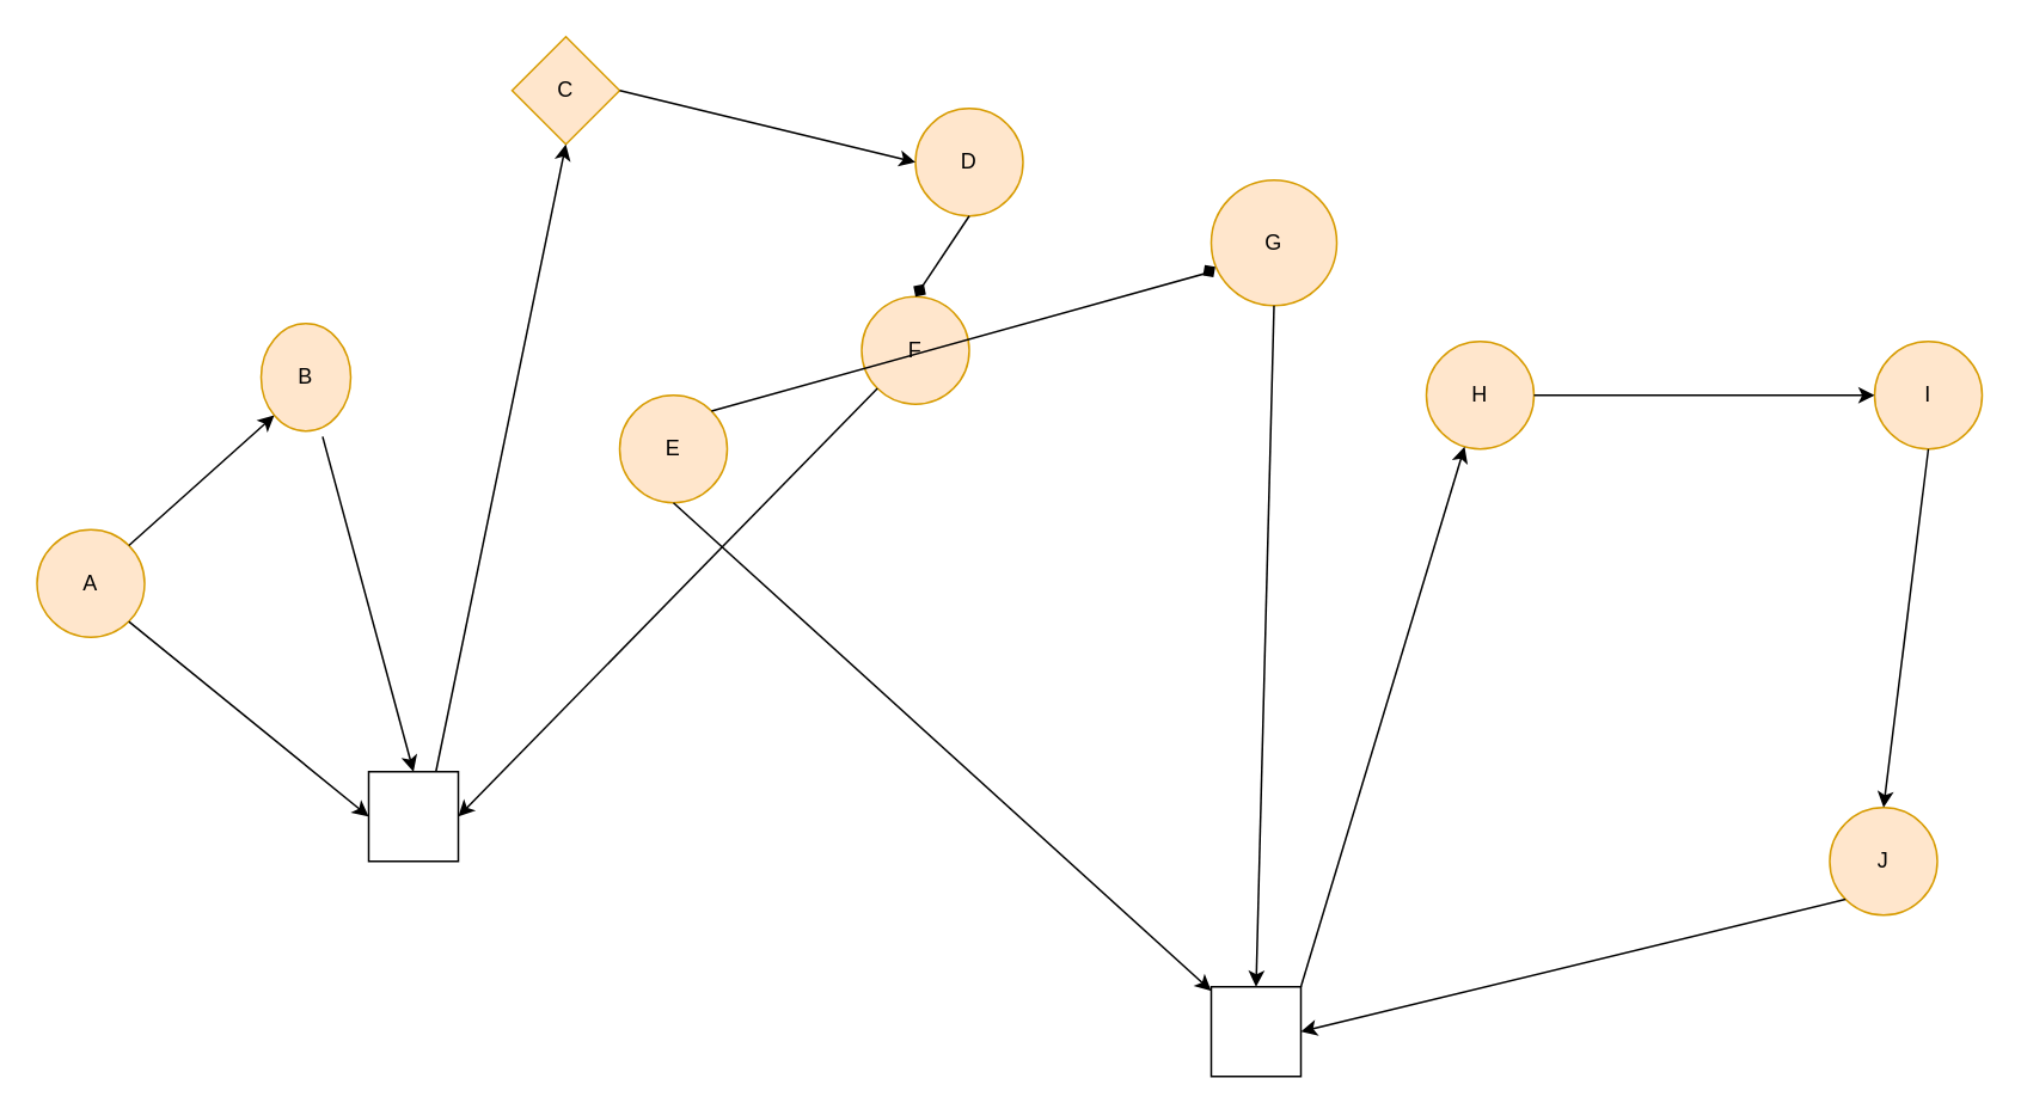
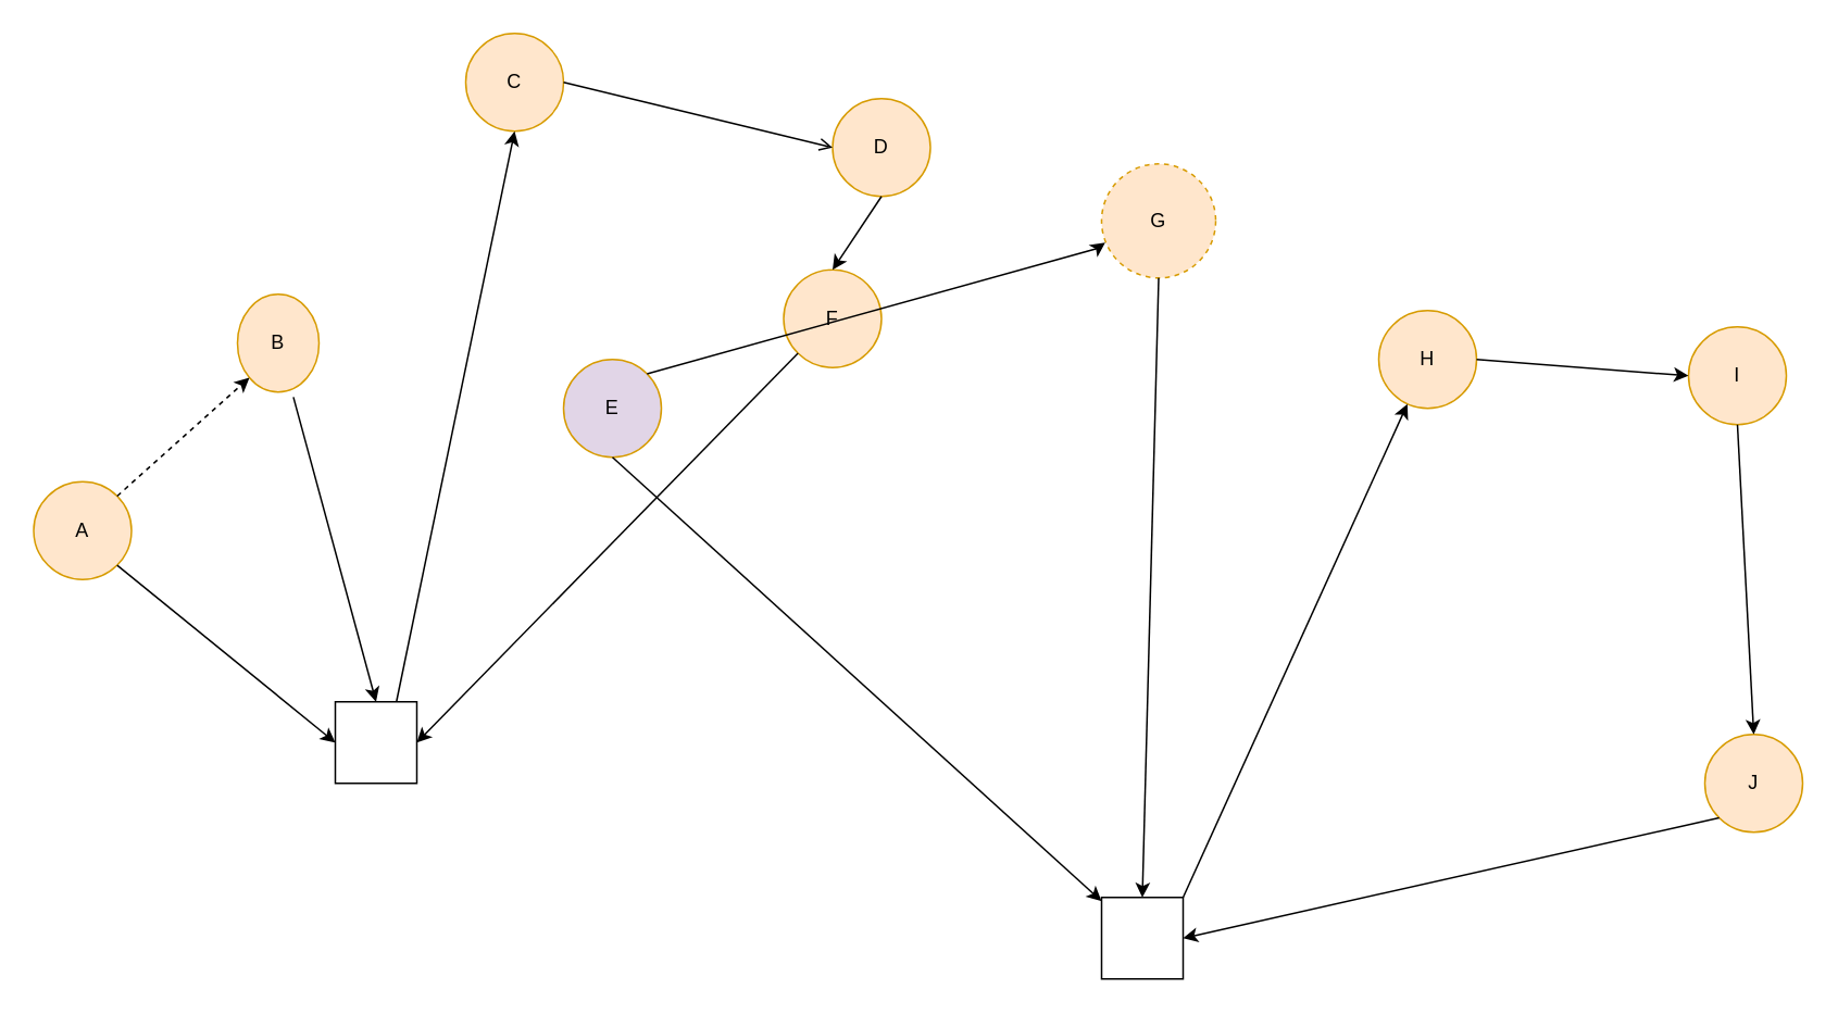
  <mxCell id="0" />
  <mxCell id="1" parent="0" />
- <mxCell id="2" value="H" style="ellipse;whiteSpace=wrap;html=1;aspect=fixed;fillColor=#ffe6cc;strokeColor=#d79b00;" vertex="1" parent="1"><mxGeometry x="795" y="190" width="60" height="60" as="geometry" /></mxCell>
+ <mxCell id="2" value="H" style="ellipse;whiteSpace=wrap;html=1;aspect=fixed;fillColor=#ffe6cc;strokeColor=#d79b00;" vertex="1" parent="1"><mxGeometry x="845" y="190" width="60" height="60" as="geometry" /></mxCell>
  <mxCell id="3" value="D" style="ellipse;whiteSpace=wrap;html=1;aspect=fixed;fillColor=#ffe6cc;strokeColor=#d79b00;" vertex="1" parent="1"><mxGeometry x="510" y="60" width="60" height="60" as="geometry" /></mxCell>
- <mxCell id="4" value="G" style="ellipse;whiteSpace=wrap;html=1;aspect=fixed;fillColor=#ffe6cc;strokeColor=#d79b00;" vertex="1" parent="1"><mxGeometry x="675" y="100" width="70" height="70" as="geometry" /></mxCell>
- <mxCell id="5" value="C" style="rhombus;whiteSpace=wrap;html=1;aspect=fixed;fillColor=#ffe6cc;strokeColor=#d79b00;" vertex="1" parent="1"><mxGeometry x="285" y="20" width="60" height="60" as="geometry" /></mxCell>
+ <mxCell id="4" value="G" style="ellipse;whiteSpace=wrap;html=1;aspect=fixed;fillColor=#ffe6cc;strokeColor=#d79b00;dashed=1;" vertex="1" parent="1"><mxGeometry x="675" y="100" width="70" height="70" as="geometry" /></mxCell>
+ <mxCell id="5" value="C" style="ellipse;whiteSpace=wrap;html=1;aspect=fixed;fillColor=#ffe6cc;strokeColor=#d79b00;" vertex="1" parent="1"><mxGeometry x="285" y="20" width="60" height="60" as="geometry" /></mxCell>
  <mxCell id="6" value="A" style="ellipse;whiteSpace=wrap;html=1;aspect=fixed;fillColor=#ffe6cc;strokeColor=#d79b00;" vertex="1" parent="1"><mxGeometry x="20" y="295" width="60" height="60" as="geometry" /></mxCell>
  <mxCell id="7" value="B" style="ellipse;whiteSpace=wrap;html=1;aspect=fixed;fillColor=#ffe6cc;strokeColor=#d79b00;" vertex="1" parent="1"><mxGeometry x="145" y="180" width="50" height="60" as="geometry" /></mxCell>
- <mxCell id="8" value="I" style="ellipse;whiteSpace=wrap;html=1;aspect=fixed;fillColor=#ffe6cc;strokeColor=#d79b00;" vertex="1" parent="1"><mxGeometry x="1045" y="190" width="60" height="60" as="geometry" /></mxCell>
+ <mxCell id="8" value="I" style="ellipse;whiteSpace=wrap;html=1;aspect=fixed;fillColor=#ffe6cc;strokeColor=#d79b00;" vertex="1" parent="1"><mxGeometry x="1035" y="200" width="60" height="60" as="geometry" /></mxCell>
  <mxCell id="9" value="F" style="ellipse;whiteSpace=wrap;html=1;aspect=fixed;fillColor=#ffe6cc;strokeColor=#d79b00;" vertex="1" parent="1"><mxGeometry x="480" y="165" width="60" height="60" as="geometry" /></mxCell>
- <mxCell id="10" value="E" style="ellipse;whiteSpace=wrap;html=1;aspect=fixed;fillColor=#ffe6cc;strokeColor=#d79b00;" vertex="1" parent="1"><mxGeometry x="345" y="220" width="60" height="60" as="geometry" /></mxCell>
+ <mxCell id="10" value="E" style="ellipse;whiteSpace=wrap;html=1;aspect=fixed;fillColor=#e1d5e7;strokeColor=#d79b00;" vertex="1" parent="1"><mxGeometry x="345" y="220" width="60" height="60" as="geometry" /></mxCell>
  <mxCell id="11" value="" style="whiteSpace=wrap;html=1;aspect=fixed;" vertex="1" parent="1"><mxGeometry x="205" y="430" width="50" height="50" as="geometry" /></mxCell>
  <mxCell id="12" value="" style="whiteSpace=wrap;html=1;aspect=fixed;" vertex="1" parent="1"><mxGeometry x="675" y="550" width="50" height="50" as="geometry" /></mxCell>
- <mxCell id="13" value="" style="endArrow=classic;html=1;rounded=0;entryX=0;entryY=1;entryDx=0;entryDy=0;exitX=1;exitY=0;exitDx=0;exitDy=0;" edge="1" parent="1" source="6" target="7"><mxGeometry width="50" height="50" relative="1" as="geometry"><mxPoint x="85" y="285" as="sourcePoint" /><mxPoint x="135" y="235" as="targetPoint" /></mxGeometry></mxCell>
+ <mxCell id="13" value="" style="endArrow=classic;html=1;rounded=0;entryX=0;entryY=1;entryDx=0;entryDy=0;exitX=1;exitY=0;exitDx=0;exitDy=0;dashed=1;" edge="1" parent="1" source="6" target="7"><mxGeometry width="50" height="50" relative="1" as="geometry"><mxPoint x="85" y="285" as="sourcePoint" /><mxPoint x="135" y="235" as="targetPoint" /></mxGeometry></mxCell>
  <mxCell id="14" value="" style="endArrow=classic;html=1;rounded=0;entryX=0;entryY=0.5;entryDx=0;entryDy=0;exitX=1;exitY=1;exitDx=0;exitDy=0;" edge="1" parent="1" source="6" target="11"><mxGeometry width="50" height="50" relative="1" as="geometry"><mxPoint x="45" y="430" as="sourcePoint" /><mxPoint x="153" y="352" as="targetPoint" /></mxGeometry></mxCell>
  <mxCell id="15" value="" style="endArrow=classic;html=1;rounded=0;entryX=0.5;entryY=0;entryDx=0;entryDy=0;exitX=0.686;exitY=1.051;exitDx=0;exitDy=0;exitPerimeter=0;" edge="1" parent="1" source="7" target="11"><mxGeometry width="50" height="50" relative="1" as="geometry"><mxPoint x="66" y="329" as="sourcePoint" /><mxPoint x="174" y="251" as="targetPoint" /></mxGeometry></mxCell>
  <mxCell id="16" value="" style="endArrow=classic;html=1;rounded=0;entryX=0.5;entryY=1;entryDx=0;entryDy=0;exitX=0.75;exitY=0;exitDx=0;exitDy=0;" edge="1" parent="1" source="11" target="5"><mxGeometry width="50" height="50" relative="1" as="geometry"><mxPoint x="237" y="330" as="sourcePoint" /><mxPoint x="345" y="252" as="targetPoint" /></mxGeometry></mxCell>
- <mxCell id="17" value="" style="endArrow=classic;html=1;rounded=0;entryX=0;entryY=0.5;entryDx=0;entryDy=0;exitX=1;exitY=0.5;exitDx=0;exitDy=0;" edge="1" parent="1" source="5" target="3"><mxGeometry width="50" height="50" relative="1" as="geometry"><mxPoint x="372" y="129" as="sourcePoint" /><mxPoint x="480" y="51" as="targetPoint" /></mxGeometry></mxCell>
- <mxCell id="18" value="" style="endArrow=diamond;html=1;rounded=0;entryX=0.5;entryY=0;entryDx=0;entryDy=0;exitX=0.5;exitY=1;exitDx=0;exitDy=0;" edge="1" parent="1" source="3" target="9"><mxGeometry width="50" height="50" relative="1" as="geometry"><mxPoint x="415" y="240" as="sourcePoint" /><mxPoint x="523" y="162" as="targetPoint" /></mxGeometry></mxCell>
+ <mxCell id="17" value="" style="endArrow=open;html=1;rounded=0;entryX=0;entryY=0.5;entryDx=0;entryDy=0;exitX=1;exitY=0.5;exitDx=0;exitDy=0;" edge="1" parent="1" source="5" target="3"><mxGeometry width="50" height="50" relative="1" as="geometry"><mxPoint x="372" y="129" as="sourcePoint" /><mxPoint x="480" y="51" as="targetPoint" /></mxGeometry></mxCell>
+ <mxCell id="18" value="" style="endArrow=classic;html=1;rounded=0;entryX=0.5;entryY=0;entryDx=0;entryDy=0;exitX=0.5;exitY=1;exitDx=0;exitDy=0;" edge="1" parent="1" source="3" target="9"><mxGeometry width="50" height="50" relative="1" as="geometry"><mxPoint x="415" y="240" as="sourcePoint" /><mxPoint x="523" y="162" as="targetPoint" /></mxGeometry></mxCell>
  <mxCell id="19" value="" style="endArrow=classic;html=1;rounded=0;entryX=1;entryY=0.5;entryDx=0;entryDy=0;exitX=0;exitY=1;exitDx=0;exitDy=0;" edge="1" parent="1" source="9" target="11"><mxGeometry width="50" height="50" relative="1" as="geometry"><mxPoint x="345" y="479" as="sourcePoint" /><mxPoint x="453" y="401" as="targetPoint" /></mxGeometry></mxCell>
  <mxCell id="20" value="" style="endArrow=classic;html=1;rounded=0;exitX=0.5;exitY=1;exitDx=0;exitDy=0;" edge="1" parent="1" source="10" target="12"><mxGeometry width="50" height="50" relative="1" as="geometry"><mxPoint x="605" y="462" as="sourcePoint" /><mxPoint x="713" y="384" as="targetPoint" /></mxGeometry></mxCell>
- <mxCell id="21" value="" style="endArrow=diamond;html=1;rounded=0;entryX=0.032;entryY=0.69;entryDx=0;entryDy=0;exitX=1;exitY=0;exitDx=0;exitDy=0;entryPerimeter=0;" edge="1" parent="1" source="10" target="4"><mxGeometry width="50" height="50" relative="1" as="geometry"><mxPoint x="570" y="240" as="sourcePoint" /><mxPoint x="678" y="162" as="targetPoint" /><Array as="points"><mxPoint x="672" y="152" /></Array></mxGeometry></mxCell>
+ <mxCell id="21" value="" style="endArrow=classic;html=1;rounded=0;entryX=0.032;entryY=0.69;entryDx=0;entryDy=0;exitX=1;exitY=0;exitDx=0;exitDy=0;entryPerimeter=0;" edge="1" parent="1" source="10" target="4"><mxGeometry width="50" height="50" relative="1" as="geometry"><mxPoint x="570" y="240" as="sourcePoint" /><mxPoint x="678" y="162" as="targetPoint" /><Array as="points"><mxPoint x="672" y="152" /></Array></mxGeometry></mxCell>
  <mxCell id="22" value="" style="endArrow=classic;html=1;rounded=0;entryX=0.5;entryY=0;entryDx=0;entryDy=0;exitX=0.5;exitY=1;exitDx=0;exitDy=0;" edge="1" parent="1" source="4" target="12"><mxGeometry width="50" height="50" relative="1" as="geometry"><mxPoint x="675" y="298" as="sourcePoint" /><mxPoint x="783" y="220" as="targetPoint" /></mxGeometry></mxCell>
- <mxCell id="23" value="J" style="ellipse;whiteSpace=wrap;html=1;aspect=fixed;fillColor=#ffe6cc;strokeColor=#d79b00;" vertex="1" parent="1"><mxGeometry x="1020" y="450" width="60" height="60" as="geometry" /></mxCell>
+ <mxCell id="23" value="J" style="ellipse;whiteSpace=wrap;html=1;aspect=fixed;fillColor=#ffe6cc;strokeColor=#d79b00;" vertex="1" parent="1"><mxGeometry x="1045" y="450" width="60" height="60" as="geometry" /></mxCell>
  <mxCell id="24" value="" style="endArrow=classic;html=1;rounded=0;exitX=1;exitY=0;exitDx=0;exitDy=0;" edge="1" parent="1" source="12" target="2"><mxGeometry width="50" height="50" relative="1" as="geometry"><mxPoint x="805" y="430" as="sourcePoint" /><mxPoint x="855" y="380" as="targetPoint" /></mxGeometry></mxCell>
  <mxCell id="25" value="" style="endArrow=classic;html=1;rounded=0;exitX=0.5;exitY=1;exitDx=0;exitDy=0;entryX=0.5;entryY=0;entryDx=0;entryDy=0;" edge="1" parent="1" source="8" target="23"><mxGeometry width="50" height="50" relative="1" as="geometry"><mxPoint x="735" y="560" as="sourcePoint" /><mxPoint x="1075" y="440" as="targetPoint" /></mxGeometry></mxCell>
  <mxCell id="26" value="" style="endArrow=classic;html=1;rounded=0;exitX=1;exitY=0.5;exitDx=0;exitDy=0;entryX=0;entryY=0.5;entryDx=0;entryDy=0;" edge="1" parent="1" source="2" target="8"><mxGeometry width="50" height="50" relative="1" as="geometry"><mxPoint x="745" y="570" as="sourcePoint" /><mxPoint x="883" y="267" as="targetPoint" /></mxGeometry></mxCell>
  <mxCell id="27" value="" style="endArrow=classic;html=1;rounded=0;exitX=0;exitY=1;exitDx=0;exitDy=0;entryX=1;entryY=0.5;entryDx=0;entryDy=0;" edge="1" parent="1" source="23" target="12"><mxGeometry width="50" height="50" relative="1" as="geometry"><mxPoint x="765" y="590" as="sourcePoint" /><mxPoint x="903" y="287" as="targetPoint" /></mxGeometry></mxCell>
